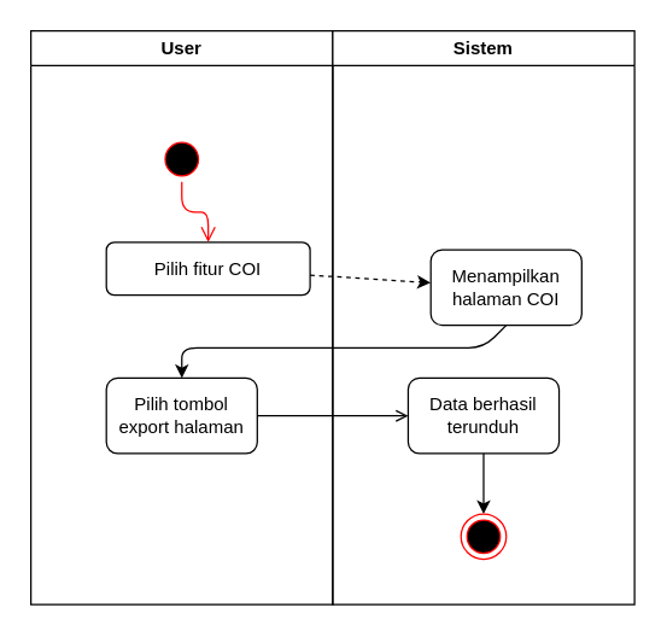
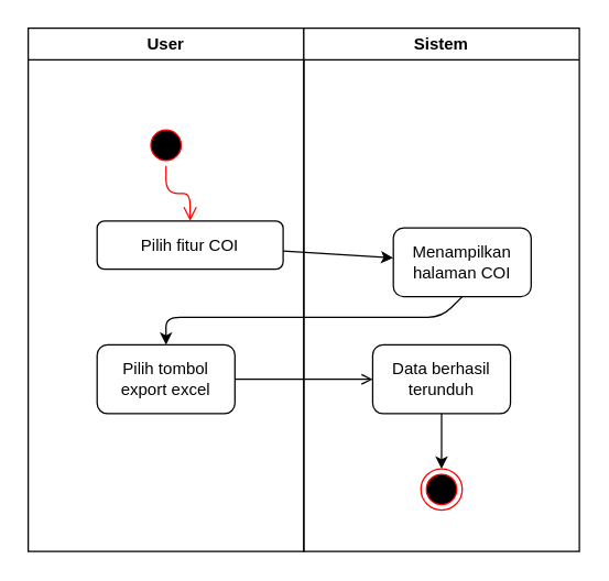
  <mxCell id="0" />
  <mxCell id="1" parent="0" />
  <mxCell id="2" value="User" style="swimlane;whiteSpace=wrap;html=1;startSize=23;" vertex="1" parent="1"><mxGeometry x="20" y="20" width="200" height="380" as="geometry" /></mxCell>
  <mxCell id="3" value="Pilih fitur COI" style="rounded=1;whiteSpace=wrap;html=1;" vertex="1" parent="2"><mxGeometry x="50" y="140" width="135" height="35" as="geometry" /></mxCell>
  <mxCell id="4" value="" style="ellipse;html=1;shape=startState;fillColor=#000000;strokeColor=#ff0000;" vertex="1" parent="2"><mxGeometry x="85" y="70" width="30" height="30" as="geometry" /></mxCell>
  <mxCell id="5" value="" style="edgeStyle=orthogonalEdgeStyle;html=1;verticalAlign=bottom;endArrow=open;endSize=8;strokeColor=#ff0000;entryX=0.5;entryY=0;entryDx=0;entryDy=0;" edge="1" parent="2" source="4" target="3"><mxGeometry relative="1" as="geometry"><mxPoint x="100" y="160" as="targetPoint" /></mxGeometry></mxCell>
- <mxCell id="6" value="Pilih tombol export halaman" style="rounded=1;whiteSpace=wrap;html=1;" vertex="1" parent="2"><mxGeometry x="50" y="230" width="100" height="50" as="geometry" /></mxCell>
+ <mxCell id="6" value="Pilih tombol export excel" style="rounded=1;whiteSpace=wrap;html=1;" vertex="1" parent="2"><mxGeometry x="50" y="230" width="100" height="50" as="geometry" /></mxCell>
  <mxCell id="7" value="Sistem" style="swimlane;whiteSpace=wrap;html=1;startSize=23;" vertex="1" parent="1"><mxGeometry x="220" y="20" width="200" height="380" as="geometry" /></mxCell>
  <mxCell id="8" value="Menampilkan halaman COI" style="rounded=1;whiteSpace=wrap;html=1;" vertex="1" parent="7"><mxGeometry x="65" y="145" width="100" height="50" as="geometry" /></mxCell>
  <mxCell id="9" value="" style="edgeStyle=none;html=1;" edge="1" parent="7" source="10" target="11"><mxGeometry relative="1" as="geometry" /></mxCell>
  <mxCell id="10" value="Data berhasil terunduh" style="rounded=1;whiteSpace=wrap;html=1;" vertex="1" parent="7"><mxGeometry x="50" y="230" width="100" height="50" as="geometry" /></mxCell>
  <mxCell id="11" value="" style="ellipse;html=1;shape=endState;fillColor=#000000;strokeColor=#ff0000;" vertex="1" parent="7"><mxGeometry x="85" y="320" width="30" height="30" as="geometry" /></mxCell>
- <mxCell id="12" value="" style="edgeStyle=none;html=1;dashed=1;" edge="1" parent="1" source="3" target="8"><mxGeometry relative="1" as="geometry" /></mxCell>
+ <mxCell id="12" value="" style="edgeStyle=none;html=1;" edge="1" parent="1" source="3" target="8"><mxGeometry relative="1" as="geometry" /></mxCell>
  <mxCell id="13" value="" style="edgeStyle=none;html=1;exitX=0.5;exitY=1;exitDx=0;exitDy=0;" edge="1" parent="1" source="8"><mxGeometry relative="1" as="geometry"><Array as="points"><mxPoint x="320" y="230" /><mxPoint x="120" y="230" /></Array><mxPoint x="120" y="250" as="targetPoint" /></mxGeometry></mxCell>
  <mxCell id="14" value="" style="edgeStyle=none;html=1;endArrow=open;" edge="1" parent="1" source="6" target="10"><mxGeometry relative="1" as="geometry" /></mxCell>
